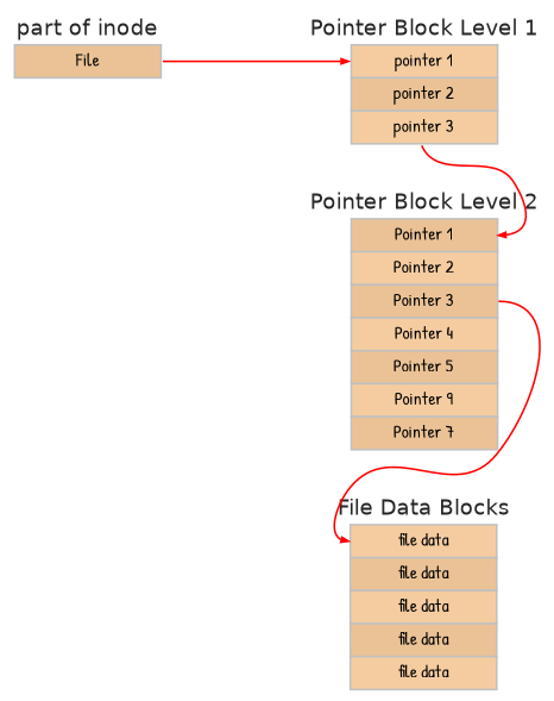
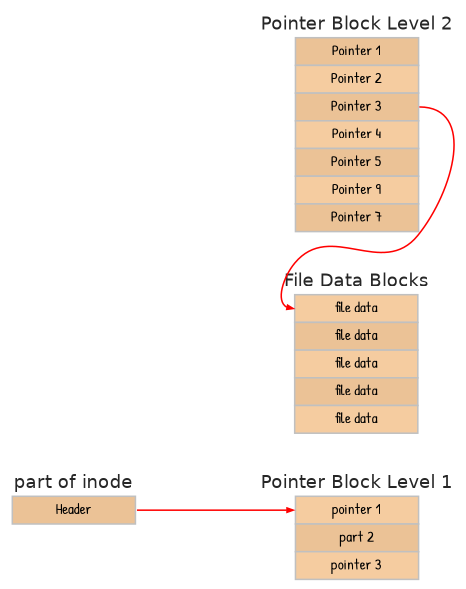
  digraph {
    fontname="Patrick Hand"
    rankdir=RL
    ranksep=1.0
    node [fontname="Patrick Hand" fontsize=8 margin="0.04 0.04" shape=none]
    edge [arrowsize=0.4 color=red fontname="Patrick Hand" headclip=true headport=pointer1 tailclip=true tailport=pointer3]
-   n1 [label=<<table border="0.1" cellborder="1" cellspacing="0"><TR><TD border="0.0" ><font face="helvetica" color="grey15" point-size="12">part of inode</font></TD></TR><tr><td align="text" color="grey" bgcolor="#ebc296" height="18" fixedsize="true" width="80" port="header"><font point-size="10">File</font></td></tr></table>> width=0.4]
-   n2 [label=<<table border="0.1" cellborder="1" cellspacing="0"><TR><TD border="0.0" ><font face="helvetica" color="grey15" point-size="12">Pointer Block Level 1</font></TD></TR><tr><td align="text" color="grey" bgcolor="#F5CCA0" height="18" fixedsize="true" width="80" port="pointer1"><font point-size="10">pointer 1</font></td></tr><tr><td align="text" color="grey" bgcolor="#ebc296" height="18" fixedsize="true" width="80" port="pointer2"><font point-size="10">pointer 2</font></td></tr><tr><td align="text" color="grey" bgcolor="#F5CCA0" height="18" fixedsize="true" width="80" port="pointer3"><font point-size="10">pointer 3</font></td></tr></table>> width=0.4]
+   n1 [label=<<table border="0.1" cellborder="1" cellspacing="0"><TR><TD border="0.0" ><font face="helvetica" color="grey15" point-size="12">part of inode</font></TD></TR><tr><td align="text" color="grey" bgcolor="#ebc296" height="18" fixedsize="true" width="80" port="header"><font point-size="10">Header</font></td></tr></table>> width=0.4]
+   n2 [label=<<table border="0.1" cellborder="1" cellspacing="0"><TR><TD border="0.0" ><font face="helvetica" color="grey15" point-size="12">Pointer Block Level 1</font></TD></TR><tr><td align="text" color="grey" bgcolor="#F5CCA0" height="18" fixedsize="true" width="80" port="pointer1"><font point-size="10">pointer 1</font></td></tr><tr><td align="text" color="grey" bgcolor="#ebc296" height="18" fixedsize="true" width="80" port="pointer2"><font point-size="10">part 2</font></td></tr><tr><td align="text" color="grey" bgcolor="#F5CCA0" height="18" fixedsize="true" width="80" port="pointer3"><font point-size="10">pointer 3</font></td></tr></table>> width=0.4]
    n3 [label=<<table border="0.1" cellborder="1" cellspacing="0"><TR><TD border="0.0" ><font face="helvetica" color="grey15" point-size="12">Pointer Block Level 2</font></TD></TR><tr><td align="text" color="grey" bgcolor="#ebc296" height="18" fixedsize="true" width="80" port="pointer1"><font point-size="10">Pointer 1</font></td></tr><tr><td align="text" color="grey" bgcolor="#F5CCA0" height="18" fixedsize="true" width="80" port="pointer2"><font point-size="10">Pointer 2</font></td></tr><tr><td align="text" color="grey" bgcolor="#ebc296" height="18" fixedsize="true" width="80" port="pointer3"><font point-size="10">Pointer 3</font></td></tr><tr><td align="text" color="grey" bgcolor="#F5CCA0" height="18" fixedsize="true" width="80" port="pointer4"><font point-size="10">Pointer 4</font></td></tr><tr><td align="text" color="grey" bgcolor="#ebc296" height="18" fixedsize="true" width="80" port="pointer5"><font point-size="10">Pointer 5</font></td></tr><tr><td align="text" color="grey" bgcolor="#F5CCA0" height="18" fixedsize="true" width="80" port="pointer6"><font point-size="10">Pointer 9</font></td></tr><tr><td align="text" color="grey" bgcolor="#ebc296" height="18" fixedsize="true" width="80" port="pointer7"><font point-size="10">Pointer 7</font></td></tr></table>> width=0.4]
    n4 [label=<<table border="0.1" cellborder="1" cellspacing="0"><TR><TD border="0.0" ><font face="helvetica" color="grey15" point-size="12">File Data Blocks</font></TD></TR><tr><td align="text" color="grey" bgcolor="#F5CCA0" height="18" fixedsize="true" width="80" port="block1"><font point-size="10">file data</font></td></tr><tr><td align="text" color="grey" bgcolor="#ebc296" height="18" fixedsize="true" width="80" port="block2"><font point-size="10">file data</font></td></tr><tr><td align="text" color="grey" bgcolor="#F5CCA0" height="18" fixedsize="true" width="80" port="block3"><font point-size="10">file data</font></td></tr><tr><td align="text" color="grey" bgcolor="#ebc296" height="18" fixedsize="true" width="80" port="block4"><font point-size="10">file data</font></td></tr><tr><td align="text" color="grey" bgcolor="#F5CCA0" height="18" fixedsize="true" width="80" port="block5"><font point-size="10">file data</font></td></tr></table>> width=0.4]
    subgraph sub_1 {
      rank=sink
      n1
    }
    subgraph sub_2 {
      rank=same
    }
    subgraph sub_3 {
      rank=same
      n2
      n3
      n4
    }
    n1 -> n2 [tailport=header]
-   n2 -> n3
    n3 -> n4 [headport=block1]
  }
